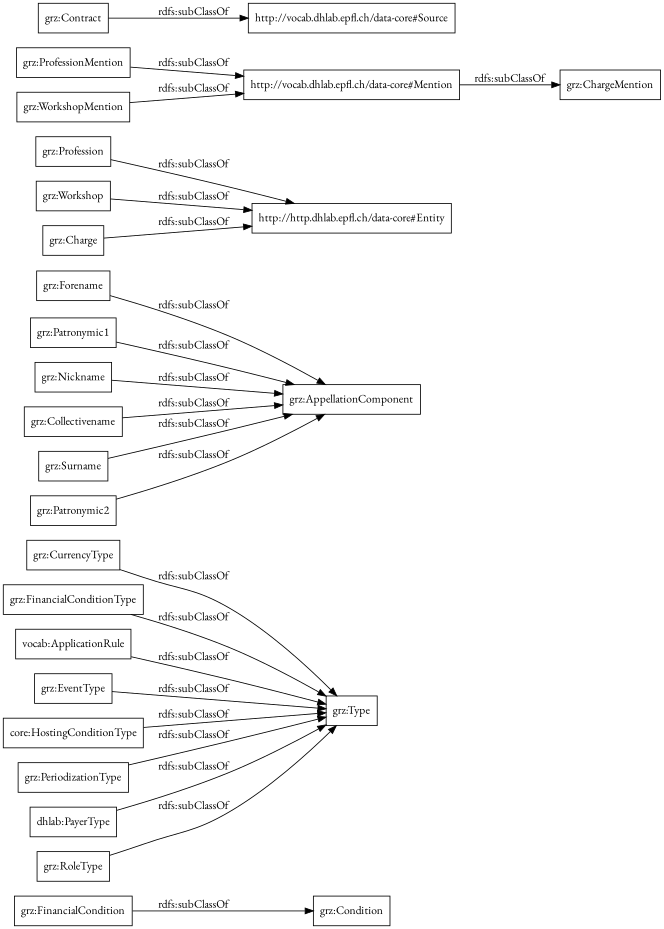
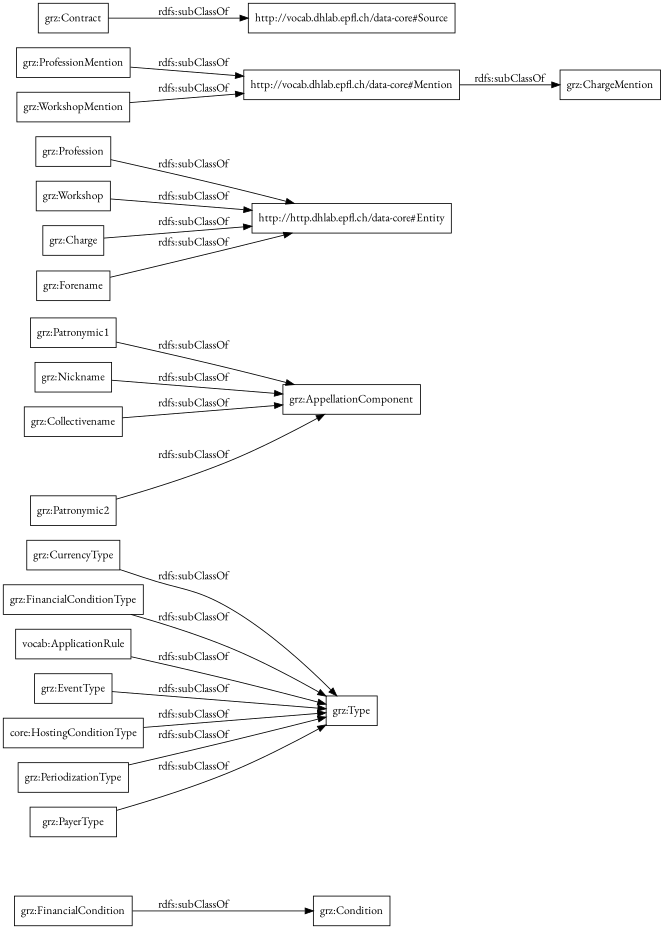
  digraph {
    fontname="EB Garamond"
    rankdir=LR
    node [color=black fontname="EB Garamond" shape=rectangle]
    edge [fontname="EB Garamond"]
    "grz:FinancialCondition"
    "grz:Condition"
    "grz:CurrencyType"
    "grz:Type"
    "grz:FinancialConditionType"
    n6 [label="vocab:ApplicationRule"]
    n7 [label="http://http.dhlab.epfl.ch/data-core#Entity"]
    "grz:Workshop"
    "grz:Charge"
-   "grz:Surname"
    "grz:AppellationComponent"
    "grz:Patronymic2"
    "grz:ProfessionMention"
    "http://vocab.dhlab.epfl.ch/data-core#Mention"
    "grz:ChargeMention"
    "grz:EventType"
    "grz:Forename"
    n18 [label="core:HostingConditionType"]
    "grz:Contract"
    "http://vocab.dhlab.epfl.ch/data-core#Source"
    "grz:PeriodizationType"
    "grz:Patronymic1"
    "grz:WorkshopMention"
    "grz:Profession"
    "grz:Nickname"
    "grz:Collectivename"
-   "grz:PayerType" [label="dhlab:PayerType"]
-   "grz:RoleType"
+   "grz:PayerType"
    "grz:FinancialCondition" -> "grz:Condition" [label="rdfs:subClassOf"]
    "grz:CurrencyType" -> "grz:Type" [label="rdfs:subClassOf"]
    "grz:FinancialConditionType" -> "grz:Type" [label="rdfs:subClassOf"]
    n6 -> "grz:Type" [label="rdfs:subClassOf"]
    "grz:Workshop" -> n7 [label="rdfs:subClassOf"]
    "grz:Charge" -> n7 [label="rdfs:subClassOf"]
-   "grz:Surname" -> "grz:AppellationComponent" [label="rdfs:subClassOf"]
    "grz:Patronymic2" -> "grz:AppellationComponent" [label="rdfs:subClassOf"]
    "grz:ProfessionMention" -> "http://vocab.dhlab.epfl.ch/data-core#Mention" [label="rdfs:subClassOf"]
    "http://vocab.dhlab.epfl.ch/data-core#Mention" -> "grz:ChargeMention" [label="rdfs:subClassOf"]
    "grz:EventType" -> "grz:Type" [label="rdfs:subClassOf"]
-   "grz:Forename" -> "grz:AppellationComponent" [label="rdfs:subClassOf"]
+   "grz:Forename" -> n7 [label="rdfs:subClassOf"]
    n18 -> "grz:Type" [label="rdfs:subClassOf"]
    "grz:Contract" -> "http://vocab.dhlab.epfl.ch/data-core#Source" [label="rdfs:subClassOf"]
    "grz:PeriodizationType" -> "grz:Type" [label="rdfs:subClassOf"]
    "grz:Patronymic1" -> "grz:AppellationComponent" [label="rdfs:subClassOf"]
    "grz:WorkshopMention" -> "http://vocab.dhlab.epfl.ch/data-core#Mention" [label="rdfs:subClassOf"]
    "grz:Profession" -> n7 [label="rdfs:subClassOf"]
    "grz:Nickname" -> "grz:AppellationComponent" [label="rdfs:subClassOf"]
    "grz:Collectivename" -> "grz:AppellationComponent" [label="rdfs:subClassOf"]
    "grz:PayerType" -> "grz:Type" [label="rdfs:subClassOf"]
-   "grz:RoleType" -> "grz:Type" [label="rdfs:subClassOf"]
  }
